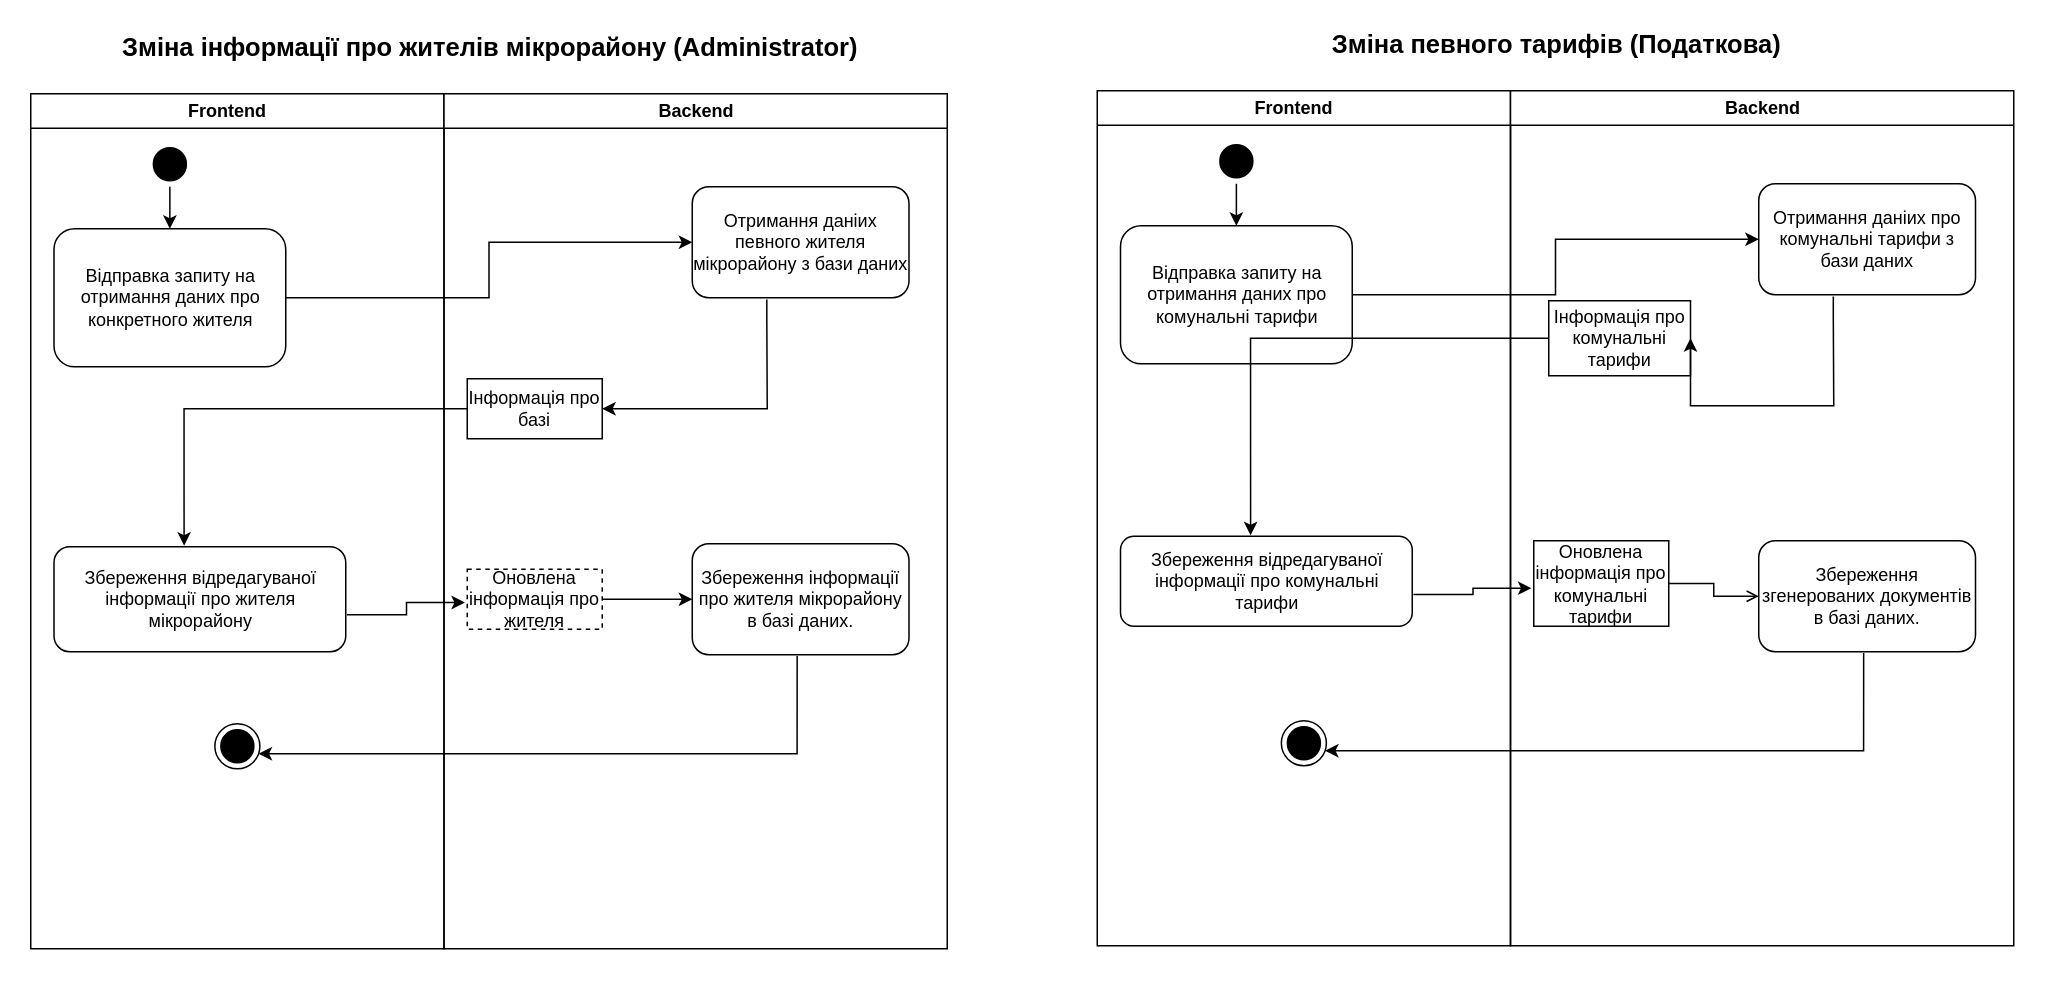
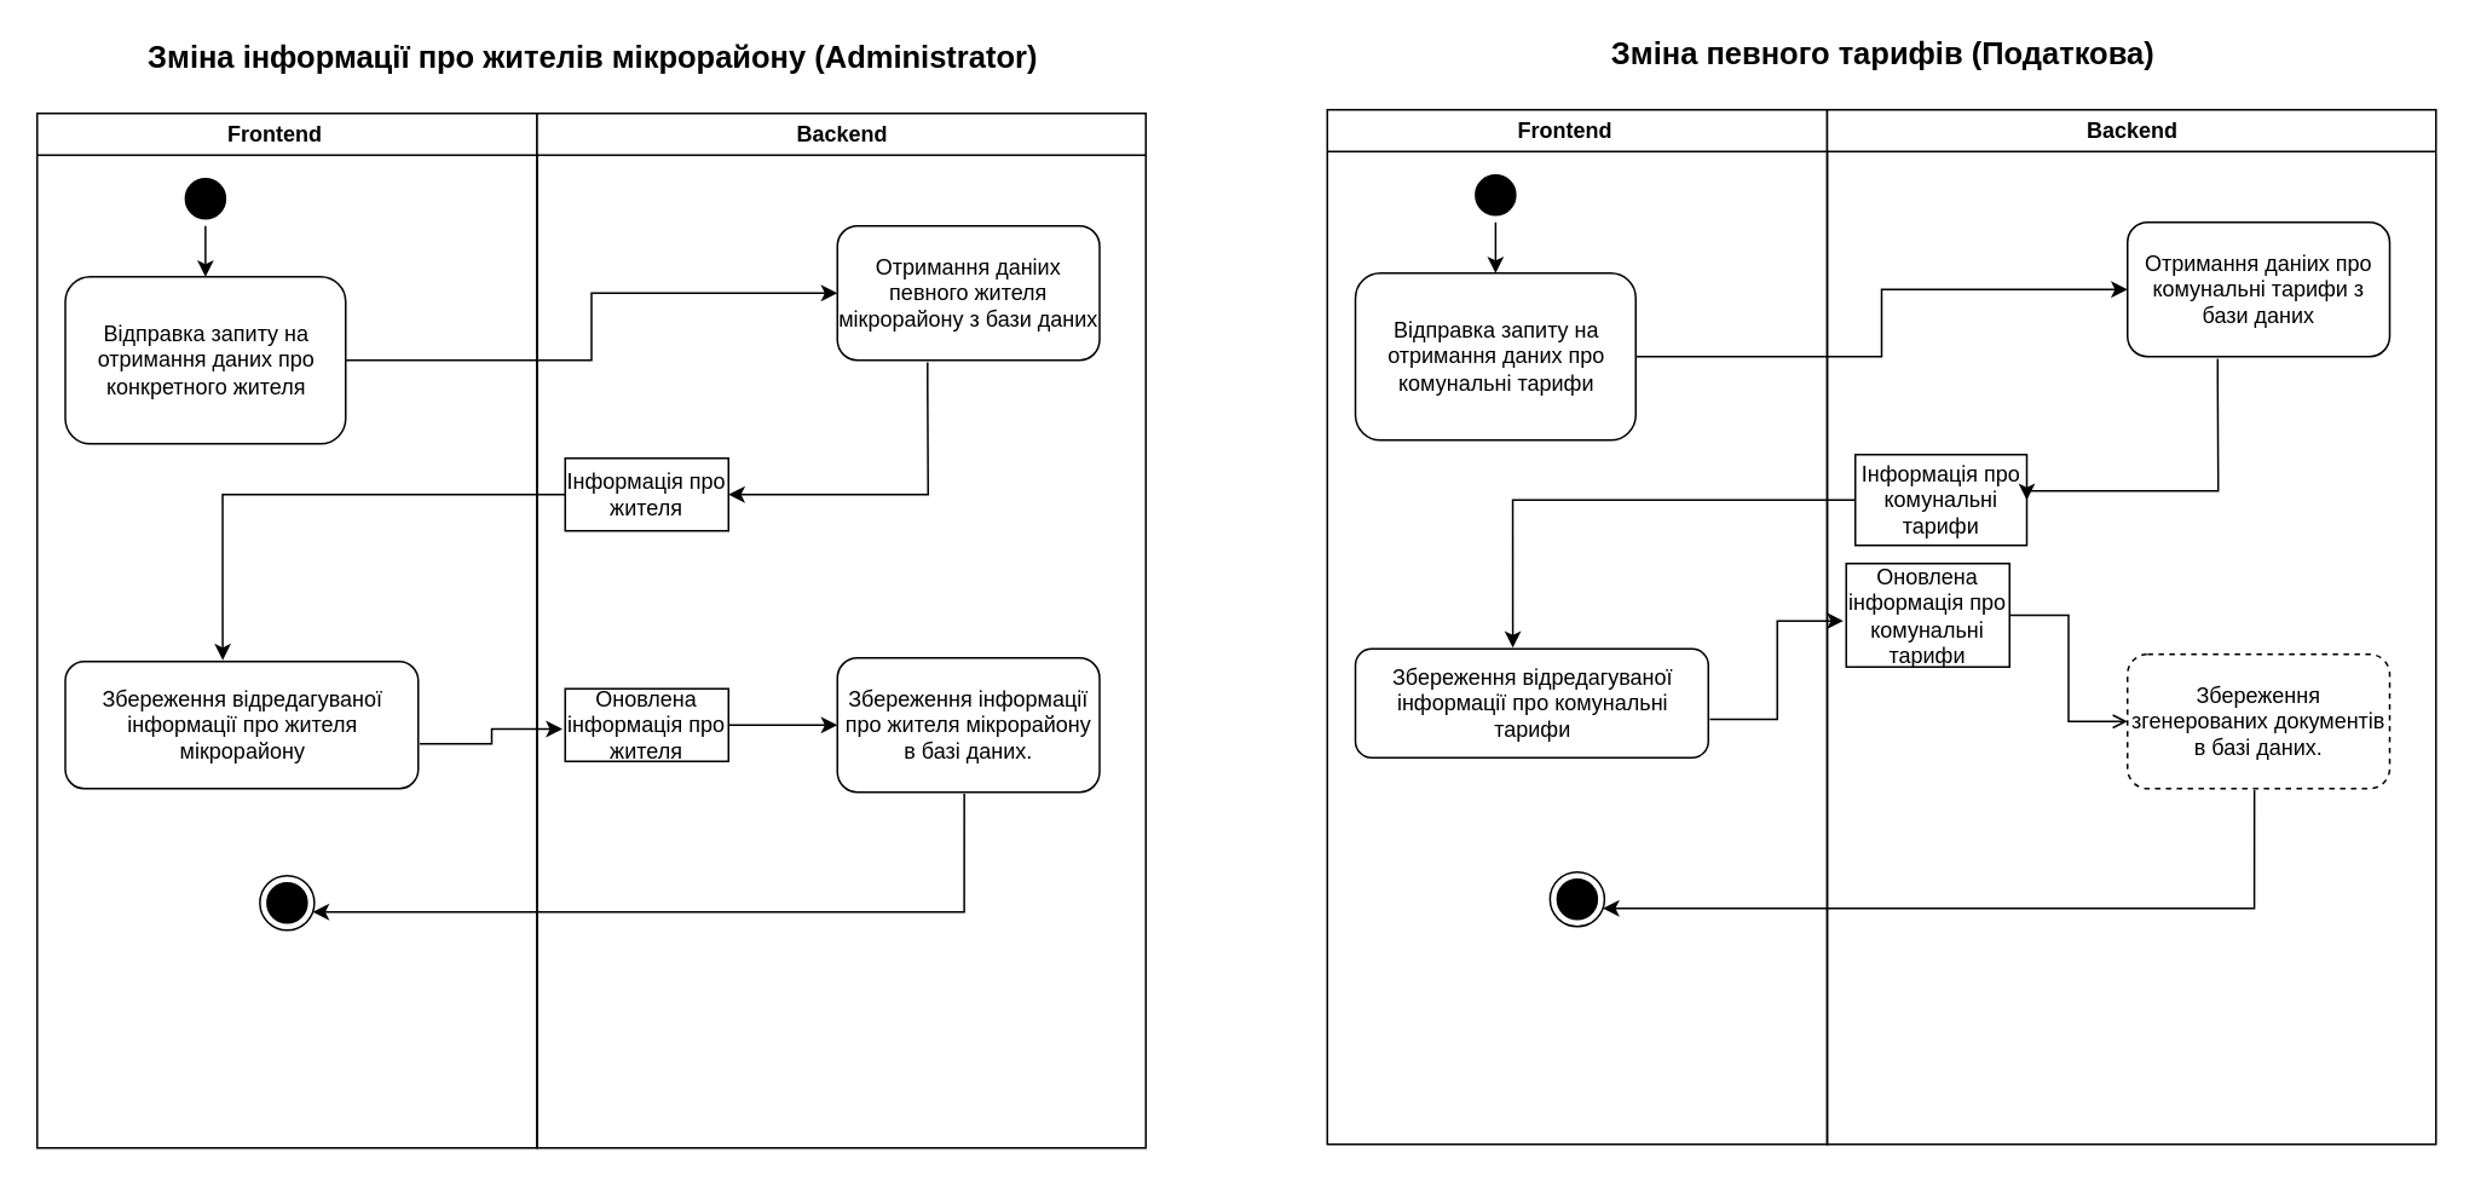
  <mxCell id="0" />
  <mxCell id="1" parent="0" />
  <mxCell id="2" value="Frontend    " style="swimlane;whiteSpace=wrap;startSize=23;" parent="1" vertex="1"><mxGeometry x="20" y="62" width="275.5" height="570" as="geometry" /></mxCell>
  <mxCell id="3" style="edgeStyle=orthogonalEdgeStyle;rounded=0;orthogonalLoop=1;jettySize=auto;html=1;exitX=0.5;exitY=1;exitDx=0;exitDy=0;entryX=0.5;entryY=0;entryDx=0;entryDy=0;" parent="2" source="4" target="5" edge="1"><mxGeometry relative="1" as="geometry" /></mxCell>
  <mxCell id="4" value="" style="ellipse;shape=startState;fillColor=#000000;strokeColor=#000000;" parent="2" vertex="1"><mxGeometry x="77.75" y="32" width="30" height="30" as="geometry" /></mxCell>
  <mxCell id="5" value="Відправка запиту на отримання даних про конкретного жителя" style="rounded=1;whiteSpace=wrap;html=1;" parent="2" vertex="1"><mxGeometry x="15.5" y="90" width="154.5" height="92" as="geometry" /></mxCell>
  <mxCell id="6" value="" style="ellipse;shape=endState;fillColor=#000000;strokeColor=#000000;" parent="2" vertex="1"><mxGeometry x="122.75" y="420" width="30" height="30" as="geometry" /></mxCell>
  <mxCell id="7" value="Збереження відредагуваної інформації про жителя мікрорайону" style="rounded=1;whiteSpace=wrap;html=1;" parent="2" vertex="1"><mxGeometry x="15.5" y="302" width="194.5" height="70" as="geometry" /></mxCell>
  <mxCell id="8" value="Backend" style="swimlane;whiteSpace=wrap" parent="1" vertex="1"><mxGeometry x="295.5" y="62" width="335.5" height="570" as="geometry" /></mxCell>
  <mxCell id="9" value="Збереження інформації про жителя мікрорайону в базі даних." style="rounded=1;whiteSpace=wrap;html=1;" parent="8" vertex="1"><mxGeometry x="165.5" y="300" width="144.5" height="74" as="geometry" /></mxCell>
  <mxCell id="10" value="Отримання даніих певного жителя мікрорайону з бази даних" style="rounded=1;whiteSpace=wrap;html=1;" parent="8" vertex="1"><mxGeometry x="165.5" y="62" width="144.5" height="74" as="geometry" /></mxCell>
- <mxCell id="11" value="Інформація про базі" style="rounded=0;whiteSpace=wrap;html=1;strokeColor=#000000;fontFamily=Helvetica;fontSize=12;fontColor=rgb(0, 0, 0);fillColor=#FFFFFF;gradientColor=none;" vertex="1" parent="8"><mxGeometry x="15.5" y="190" width="90" height="40" as="geometry" /></mxCell>
+ <mxCell id="11" value="Інформація про жителя" style="rounded=0;whiteSpace=wrap;html=1;strokeColor=#000000;fontFamily=Helvetica;fontSize=12;fontColor=rgb(0, 0, 0);fillColor=#FFFFFF;gradientColor=none;" vertex="1" parent="8"><mxGeometry x="15.5" y="190" width="90" height="40" as="geometry" /></mxCell>
  <mxCell id="12" style="edgeStyle=orthogonalEdgeStyle;rounded=0;orthogonalLoop=1;jettySize=auto;html=1;entryX=1;entryY=0.5;entryDx=0;entryDy=0;exitX=0.344;exitY=1.015;exitDx=0;exitDy=0;exitPerimeter=0;" edge="1" parent="8" source="10" target="11"><mxGeometry relative="1" as="geometry"><mxPoint x="225.5" y="150" as="sourcePoint" /><mxPoint x="135.5" y="260" as="targetPoint" /><Array as="points"><mxPoint x="215.5" y="150" /><mxPoint x="215.5" y="150" /><mxPoint x="215.5" y="210" /></Array></mxGeometry></mxCell>
- <mxCell id="13" value="Оновлена інформація про жителя" style="rounded=0;whiteSpace=wrap;html=1;strokeColor=#000000;fontFamily=Helvetica;fontSize=12;fontColor=rgb(0, 0, 0);fillColor=#FFFFFF;gradientColor=none;dashed=1;" vertex="1" parent="8"><mxGeometry x="15.5" y="317" width="90" height="40" as="geometry" /></mxCell>
+ <mxCell id="13" value="Оновлена інформація про жителя" style="rounded=0;whiteSpace=wrap;html=1;strokeColor=#000000;fontFamily=Helvetica;fontSize=12;fontColor=rgb(0, 0, 0);fillColor=#FFFFFF;gradientColor=none;" vertex="1" parent="8"><mxGeometry x="15.5" y="317" width="90" height="40" as="geometry" /></mxCell>
  <mxCell id="14" style="edgeStyle=orthogonalEdgeStyle;rounded=0;orthogonalLoop=1;jettySize=auto;html=1;entryX=0;entryY=0.5;entryDx=0;entryDy=0;fontFamily=Helvetica;fontSize=12;fontColor=rgb(0, 0, 0);startArrow=none;exitX=1;exitY=0.5;exitDx=0;exitDy=0;" parent="8" source="13" target="9" edge="1"><mxGeometry relative="1" as="geometry"><mxPoint x="105.5" y="337" as="sourcePoint" /></mxGeometry></mxCell>
  <mxCell id="15" style="edgeStyle=orthogonalEdgeStyle;rounded=0;orthogonalLoop=1;jettySize=auto;html=1;entryX=0;entryY=0.5;entryDx=0;entryDy=0;exitX=1;exitY=0.5;exitDx=0;exitDy=0;" parent="1" source="5" target="10" edge="1"><mxGeometry relative="1" as="geometry"><mxPoint x="-49" y="214" as="sourcePoint" /></mxGeometry></mxCell>
  <mxCell id="16" style="edgeStyle=orthogonalEdgeStyle;rounded=0;orthogonalLoop=1;jettySize=auto;html=1;exitX=0;exitY=0.5;exitDx=0;exitDy=0;entryX=0.446;entryY=-0.01;entryDx=0;entryDy=0;entryPerimeter=0;" parent="1" source="11" target="7" edge="1"><mxGeometry relative="1" as="geometry" /></mxCell>
  <mxCell id="17" value="&lt;font style=&quot;font-size: 17px&quot;&gt;&lt;b&gt;Зміна інформації про жителів мікрорайону (Administrator)&lt;/b&gt;&lt;/font&gt;" style="text;html=1;align=center;verticalAlign=middle;resizable=0;points=[];autosize=1;strokeColor=none;fillColor=none;" vertex="1" parent="1"><mxGeometry x="71" y="22" width="510" height="20" as="geometry" /></mxCell>
  <mxCell id="18" style="edgeStyle=orthogonalEdgeStyle;rounded=0;orthogonalLoop=1;jettySize=auto;html=1;entryX=-0.017;entryY=0.555;entryDx=0;entryDy=0;fontFamily=Helvetica;fontSize=12;fontColor=rgb(0, 0, 0);startArrow=none;exitX=1.004;exitY=0.648;exitDx=0;exitDy=0;exitPerimeter=0;entryPerimeter=0;" edge="1" parent="1" source="7" target="13"><mxGeometry relative="1" as="geometry"><mxPoint x="235.5" y="402" as="sourcePoint" /><mxPoint x="295.5" y="402" as="targetPoint" /></mxGeometry></mxCell>
  <mxCell id="19" style="edgeStyle=orthogonalEdgeStyle;rounded=0;orthogonalLoop=1;jettySize=auto;html=1;fontFamily=Helvetica;fontSize=12;fontColor=rgb(0, 0, 0);exitX=0.484;exitY=1.011;exitDx=0;exitDy=0;exitPerimeter=0;" parent="1" source="9" target="6" edge="1"><mxGeometry relative="1" as="geometry"><mxPoint x="521" y="492" as="sourcePoint" /><Array as="points"><mxPoint x="531" y="502" /><mxPoint x="165" y="502" /></Array></mxGeometry></mxCell>
  <mxCell id="20" value="Frontend    " style="swimlane;whiteSpace=wrap;startSize=23;" vertex="1" parent="1"><mxGeometry x="731" y="60" width="275.5" height="570" as="geometry" /></mxCell>
  <mxCell id="21" style="edgeStyle=orthogonalEdgeStyle;rounded=0;orthogonalLoop=1;jettySize=auto;html=1;exitX=0.5;exitY=1;exitDx=0;exitDy=0;entryX=0.5;entryY=0;entryDx=0;entryDy=0;" edge="1" parent="20" source="22" target="23"><mxGeometry relative="1" as="geometry" /></mxCell>
  <mxCell id="22" value="" style="ellipse;shape=startState;fillColor=#000000;strokeColor=#000000;" vertex="1" parent="20"><mxGeometry x="77.75" y="32" width="30" height="30" as="geometry" /></mxCell>
  <mxCell id="23" value="Відправка запиту на отримання даних про комунальні тарифи" style="rounded=1;whiteSpace=wrap;html=1;" vertex="1" parent="20"><mxGeometry x="15.5" y="90" width="154.5" height="92" as="geometry" /></mxCell>
  <mxCell id="24" value="" style="ellipse;shape=endState;fillColor=#000000;strokeColor=#000000;" vertex="1" parent="20"><mxGeometry x="122.75" y="420" width="30" height="30" as="geometry" /></mxCell>
  <mxCell id="25" value="Збереження відредагуваної інформації про комунальні тарифи" style="rounded=1;whiteSpace=wrap;html=1;" vertex="1" parent="20"><mxGeometry x="15.5" y="297" width="194.5" height="60" as="geometry" /></mxCell>
  <mxCell id="26" value="Backend" style="swimlane;whiteSpace=wrap" vertex="1" parent="1"><mxGeometry x="1006.5" y="60" width="335.5" height="570" as="geometry" /></mxCell>
- <mxCell id="27" value="Збереження згенерованих документів в базі даних." style="rounded=1;whiteSpace=wrap;html=1;" vertex="1" parent="26"><mxGeometry x="165.5" y="300" width="144.5" height="74" as="geometry" /></mxCell>
+ <mxCell id="27" value="Збереження згенерованих документів в базі даних." style="rounded=1;whiteSpace=wrap;html=1;dashed=1;" vertex="1" parent="26"><mxGeometry x="165.5" y="300" width="144.5" height="74" as="geometry" /></mxCell>
  <mxCell id="28" value="Отримання даніих про комунальні тарифи&amp;nbsp;з бази даних" style="rounded=1;whiteSpace=wrap;html=1;" vertex="1" parent="26"><mxGeometry x="165.5" y="62" width="144.5" height="74" as="geometry" /></mxCell>
- <mxCell id="29" value="Інформація про комунальні тарифи" style="rounded=0;whiteSpace=wrap;html=1;strokeColor=#000000;fontFamily=Helvetica;fontSize=12;fontColor=rgb(0, 0, 0);fillColor=#FFFFFF;gradientColor=none;" vertex="1" parent="26"><mxGeometry x="25.5" y="140" width="94.5" height="50" as="geometry" /></mxCell>
+ <mxCell id="29" value="Інформація про комунальні тарифи" style="rounded=0;whiteSpace=wrap;html=1;strokeColor=#000000;fontFamily=Helvetica;fontSize=12;fontColor=rgb(0, 0, 0);fillColor=#FFFFFF;gradientColor=none;" vertex="1" parent="26"><mxGeometry x="15.5" y="190" width="94.5" height="50" as="geometry" /></mxCell>
  <mxCell id="30" style="edgeStyle=orthogonalEdgeStyle;rounded=0;orthogonalLoop=1;jettySize=auto;html=1;entryX=1;entryY=0.5;entryDx=0;entryDy=0;exitX=0.344;exitY=1.015;exitDx=0;exitDy=0;exitPerimeter=0;" edge="1" parent="26" source="28" target="29"><mxGeometry relative="1" as="geometry"><mxPoint x="225.5" y="150" as="sourcePoint" /><mxPoint x="135.5" y="260" as="targetPoint" /><Array as="points"><mxPoint x="215.5" y="150" /><mxPoint x="215.5" y="150" /><mxPoint x="215.5" y="210" /></Array></mxGeometry></mxCell>
- <mxCell id="31" value="Оновлена інформація про комунальні тарифи" style="rounded=0;whiteSpace=wrap;html=1;strokeColor=#000000;fontFamily=Helvetica;fontSize=12;fontColor=rgb(0, 0, 0);fillColor=#FFFFFF;gradientColor=none;" vertex="1" parent="26"><mxGeometry x="15.5" y="300" width="90" height="57" as="geometry" /></mxCell>
+ <mxCell id="31" value="Оновлена інформація про комунальні тарифи" style="rounded=0;whiteSpace=wrap;html=1;strokeColor=#000000;fontFamily=Helvetica;fontSize=12;fontColor=rgb(0, 0, 0);fillColor=#FFFFFF;gradientColor=none;" vertex="1" parent="26"><mxGeometry x="10.5" y="250" width="90" height="57" as="geometry" /></mxCell>
  <mxCell id="32" style="edgeStyle=orthogonalEdgeStyle;rounded=0;orthogonalLoop=1;jettySize=auto;html=1;entryX=0;entryY=0.5;entryDx=0;entryDy=0;fontFamily=Helvetica;fontSize=12;fontColor=rgb(0, 0, 0);startArrow=none;exitX=1;exitY=0.5;exitDx=0;exitDy=0;endArrow=open;" edge="1" parent="26" source="31" target="27"><mxGeometry relative="1" as="geometry"><mxPoint x="105.5" y="337" as="sourcePoint" /></mxGeometry></mxCell>
  <mxCell id="33" style="edgeStyle=orthogonalEdgeStyle;rounded=0;orthogonalLoop=1;jettySize=auto;html=1;entryX=0;entryY=0.5;entryDx=0;entryDy=0;exitX=1;exitY=0.5;exitDx=0;exitDy=0;" edge="1" parent="1" source="23" target="28"><mxGeometry relative="1" as="geometry"><mxPoint x="662" y="212" as="sourcePoint" /></mxGeometry></mxCell>
  <mxCell id="34" style="edgeStyle=orthogonalEdgeStyle;rounded=0;orthogonalLoop=1;jettySize=auto;html=1;exitX=0;exitY=0.5;exitDx=0;exitDy=0;entryX=0.446;entryY=-0.01;entryDx=0;entryDy=0;entryPerimeter=0;" edge="1" parent="1" source="29" target="25"><mxGeometry relative="1" as="geometry" /></mxCell>
  <mxCell id="35" value="&lt;font style=&quot;font-size: 17px&quot;&gt;&lt;b&gt;Зміна певного тарифів (Податкова)&lt;/b&gt;&lt;/font&gt;" style="text;html=1;align=center;verticalAlign=middle;resizable=0;points=[];autosize=1;strokeColor=none;fillColor=none;" vertex="1" parent="1"><mxGeometry x="857" y="20" width="360" height="20" as="geometry" /></mxCell>
  <mxCell id="36" style="edgeStyle=orthogonalEdgeStyle;rounded=0;orthogonalLoop=1;jettySize=auto;html=1;entryX=-0.017;entryY=0.555;entryDx=0;entryDy=0;fontFamily=Helvetica;fontSize=12;fontColor=rgb(0, 0, 0);startArrow=none;exitX=1.004;exitY=0.648;exitDx=0;exitDy=0;exitPerimeter=0;entryPerimeter=0;" edge="1" parent="1" source="25" target="31"><mxGeometry relative="1" as="geometry"><mxPoint x="946.5" y="400" as="sourcePoint" /><mxPoint x="1006.5" y="400" as="targetPoint" /></mxGeometry></mxCell>
  <mxCell id="37" style="edgeStyle=orthogonalEdgeStyle;rounded=0;orthogonalLoop=1;jettySize=auto;html=1;fontFamily=Helvetica;fontSize=12;fontColor=rgb(0, 0, 0);exitX=0.484;exitY=1.011;exitDx=0;exitDy=0;exitPerimeter=0;" edge="1" parent="1" source="27" target="24"><mxGeometry relative="1" as="geometry"><mxPoint x="1232" y="490" as="sourcePoint" /><Array as="points"><mxPoint x="1242" y="500" /><mxPoint x="876" y="500" /></Array></mxGeometry></mxCell>
